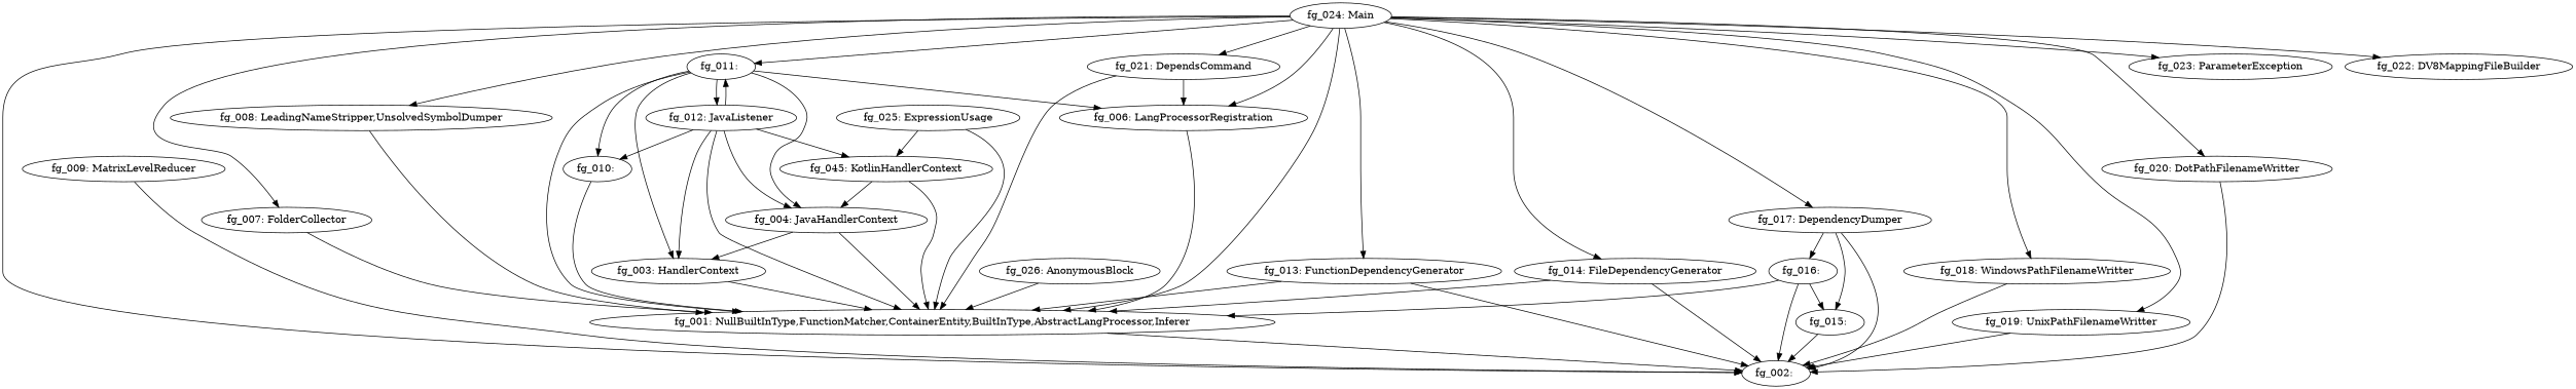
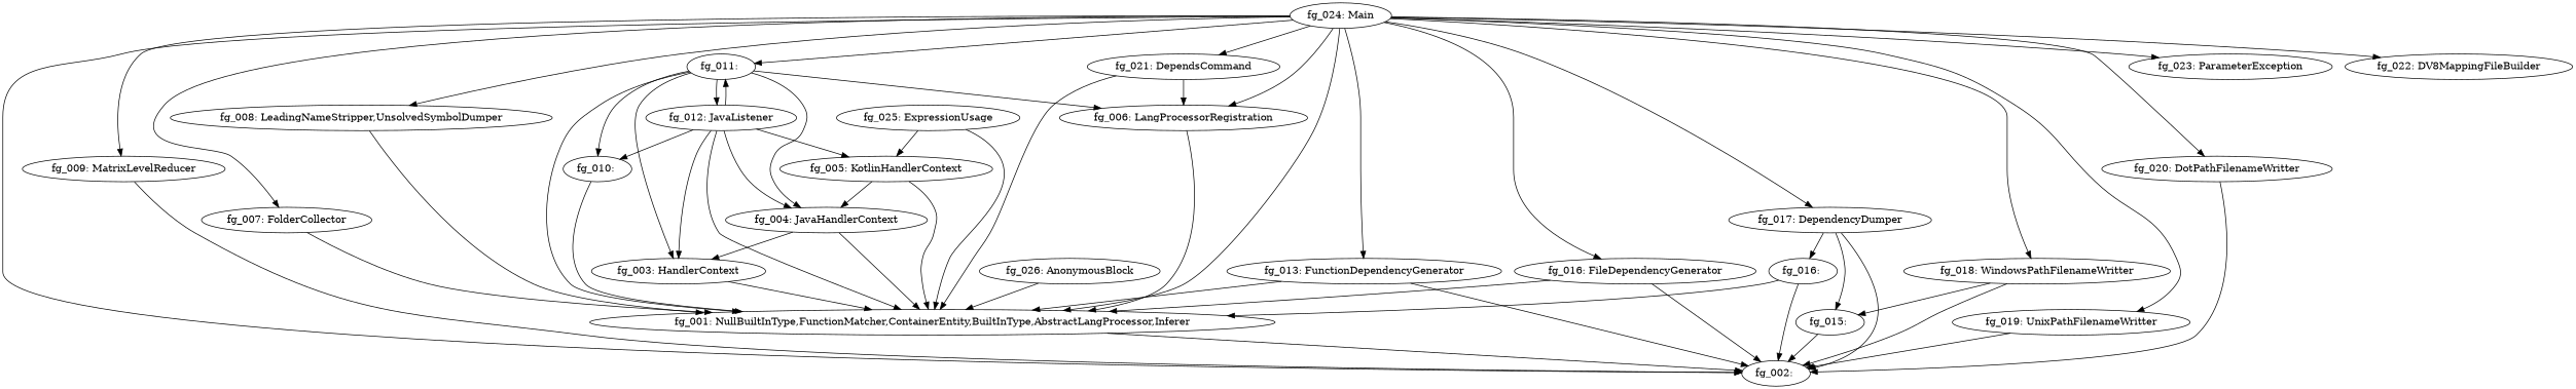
  digraph {
    "fg_001: NullBuiltInType,FunctionMatcher,ContainerEntity,BuiltInType,AbstractLangProcessor,Inferer"
    "fg_002: "
    "fg_003: HandlerContext"
    "fg_004: JavaHandlerContext"
-   "fg_005: KotlinHandlerContext" [label="fg_045: KotlinHandlerContext"]
+   "fg_005: KotlinHandlerContext"
    "fg_006: LangProcessorRegistration"
    "fg_007: FolderCollector"
    "fg_008: LeadingNameStripper,UnsolvedSymbolDumper"
    "fg_009: MatrixLevelReducer"
    "fg_010: "
    "fg_011: "
    "fg_012: JavaListener"
    "fg_013: FunctionDependencyGenerator"
-   "fg_014: FileDependencyGenerator"
+   "fg_014: FileDependencyGenerator" [label="fg_016: FileDependencyGenerator"]
    "fg_015: "
    "fg_016: "
    "fg_017: DependencyDumper"
    "fg_018: WindowsPathFilenameWritter"
    "fg_019: UnixPathFilenameWritter"
    "fg_020: DotPathFilenameWritter"
    "fg_021: DependsCommand"
    "fg_024: Main"
    "fg_023: ParameterException"
    "fg_022: DV8MappingFileBuilder"
    "fg_025: ExpressionUsage"
    "fg_026: AnonymousBlock"
    "fg_001: NullBuiltInType,FunctionMatcher,ContainerEntity,BuiltInType,AbstractLangProcessor,Inferer" -> "fg_002: "
    "fg_003: HandlerContext" -> "fg_001: NullBuiltInType,FunctionMatcher,ContainerEntity,BuiltInType,AbstractLangProcessor,Inferer"
    "fg_004: JavaHandlerContext" -> "fg_001: NullBuiltInType,FunctionMatcher,ContainerEntity,BuiltInType,AbstractLangProcessor,Inferer"
    "fg_004: JavaHandlerContext" -> "fg_003: HandlerContext"
    "fg_005: KotlinHandlerContext" -> "fg_001: NullBuiltInType,FunctionMatcher,ContainerEntity,BuiltInType,AbstractLangProcessor,Inferer"
    "fg_005: KotlinHandlerContext" -> "fg_004: JavaHandlerContext"
    "fg_006: LangProcessorRegistration" -> "fg_001: NullBuiltInType,FunctionMatcher,ContainerEntity,BuiltInType,AbstractLangProcessor,Inferer"
    "fg_007: FolderCollector" -> "fg_001: NullBuiltInType,FunctionMatcher,ContainerEntity,BuiltInType,AbstractLangProcessor,Inferer"
    "fg_008: LeadingNameStripper,UnsolvedSymbolDumper" -> "fg_001: NullBuiltInType,FunctionMatcher,ContainerEntity,BuiltInType,AbstractLangProcessor,Inferer"
    "fg_009: MatrixLevelReducer" -> "fg_002: "
    "fg_010: " -> "fg_001: NullBuiltInType,FunctionMatcher,ContainerEntity,BuiltInType,AbstractLangProcessor,Inferer"
    "fg_011: " -> "fg_001: NullBuiltInType,FunctionMatcher,ContainerEntity,BuiltInType,AbstractLangProcessor,Inferer"
    "fg_011: " -> "fg_003: HandlerContext"
    "fg_011: " -> "fg_004: JavaHandlerContext"
    "fg_011: " -> "fg_006: LangProcessorRegistration"
    "fg_011: " -> "fg_010: "
    "fg_011: " -> "fg_012: JavaListener"
    "fg_012: JavaListener" -> "fg_001: NullBuiltInType,FunctionMatcher,ContainerEntity,BuiltInType,AbstractLangProcessor,Inferer"
    "fg_012: JavaListener" -> "fg_003: HandlerContext"
    "fg_012: JavaListener" -> "fg_004: JavaHandlerContext"
    "fg_012: JavaListener" -> "fg_005: KotlinHandlerContext"
    "fg_012: JavaListener" -> "fg_010: "
    "fg_012: JavaListener" -> "fg_011: "
    "fg_013: FunctionDependencyGenerator" -> "fg_001: NullBuiltInType,FunctionMatcher,ContainerEntity,BuiltInType,AbstractLangProcessor,Inferer"
    "fg_013: FunctionDependencyGenerator" -> "fg_002: "
    "fg_014: FileDependencyGenerator" -> "fg_001: NullBuiltInType,FunctionMatcher,ContainerEntity,BuiltInType,AbstractLangProcessor,Inferer"
    "fg_014: FileDependencyGenerator" -> "fg_002: "
    "fg_015: " -> "fg_002: "
    "fg_016: " -> "fg_001: NullBuiltInType,FunctionMatcher,ContainerEntity,BuiltInType,AbstractLangProcessor,Inferer"
    "fg_016: " -> "fg_002: "
-   "fg_016: " -> "fg_015: "
+   "fg_018: WindowsPathFilenameWritter" -> "fg_015: "
    "fg_017: DependencyDumper" -> "fg_002: "
    "fg_017: DependencyDumper" -> "fg_015: "
    "fg_017: DependencyDumper" -> "fg_016: "
    "fg_018: WindowsPathFilenameWritter" -> "fg_002: "
    "fg_019: UnixPathFilenameWritter" -> "fg_002: "
    "fg_020: DotPathFilenameWritter" -> "fg_002: "
    "fg_021: DependsCommand" -> "fg_001: NullBuiltInType,FunctionMatcher,ContainerEntity,BuiltInType,AbstractLangProcessor,Inferer"
    "fg_021: DependsCommand" -> "fg_006: LangProcessorRegistration"
    "fg_024: Main" -> "fg_001: NullBuiltInType,FunctionMatcher,ContainerEntity,BuiltInType,AbstractLangProcessor,Inferer"
    "fg_024: Main" -> "fg_002: "
    "fg_024: Main" -> "fg_006: LangProcessorRegistration"
    "fg_024: Main" -> "fg_007: FolderCollector"
    "fg_024: Main" -> "fg_008: LeadingNameStripper,UnsolvedSymbolDumper"
+   "fg_024: Main" -> "fg_009: MatrixLevelReducer"
    "fg_024: Main" -> "fg_011: "
    "fg_024: Main" -> "fg_013: FunctionDependencyGenerator"
    "fg_024: Main" -> "fg_014: FileDependencyGenerator"
    "fg_024: Main" -> "fg_017: DependencyDumper"
    "fg_024: Main" -> "fg_018: WindowsPathFilenameWritter"
    "fg_024: Main" -> "fg_019: UnixPathFilenameWritter"
    "fg_024: Main" -> "fg_020: DotPathFilenameWritter"
    "fg_024: Main" -> "fg_021: DependsCommand"
    "fg_024: Main" -> "fg_023: ParameterException"
    "fg_024: Main" -> "fg_022: DV8MappingFileBuilder"
    "fg_025: ExpressionUsage" -> "fg_001: NullBuiltInType,FunctionMatcher,ContainerEntity,BuiltInType,AbstractLangProcessor,Inferer"
    "fg_025: ExpressionUsage" -> "fg_005: KotlinHandlerContext"
    "fg_026: AnonymousBlock" -> "fg_001: NullBuiltInType,FunctionMatcher,ContainerEntity,BuiltInType,AbstractLangProcessor,Inferer"
  }
